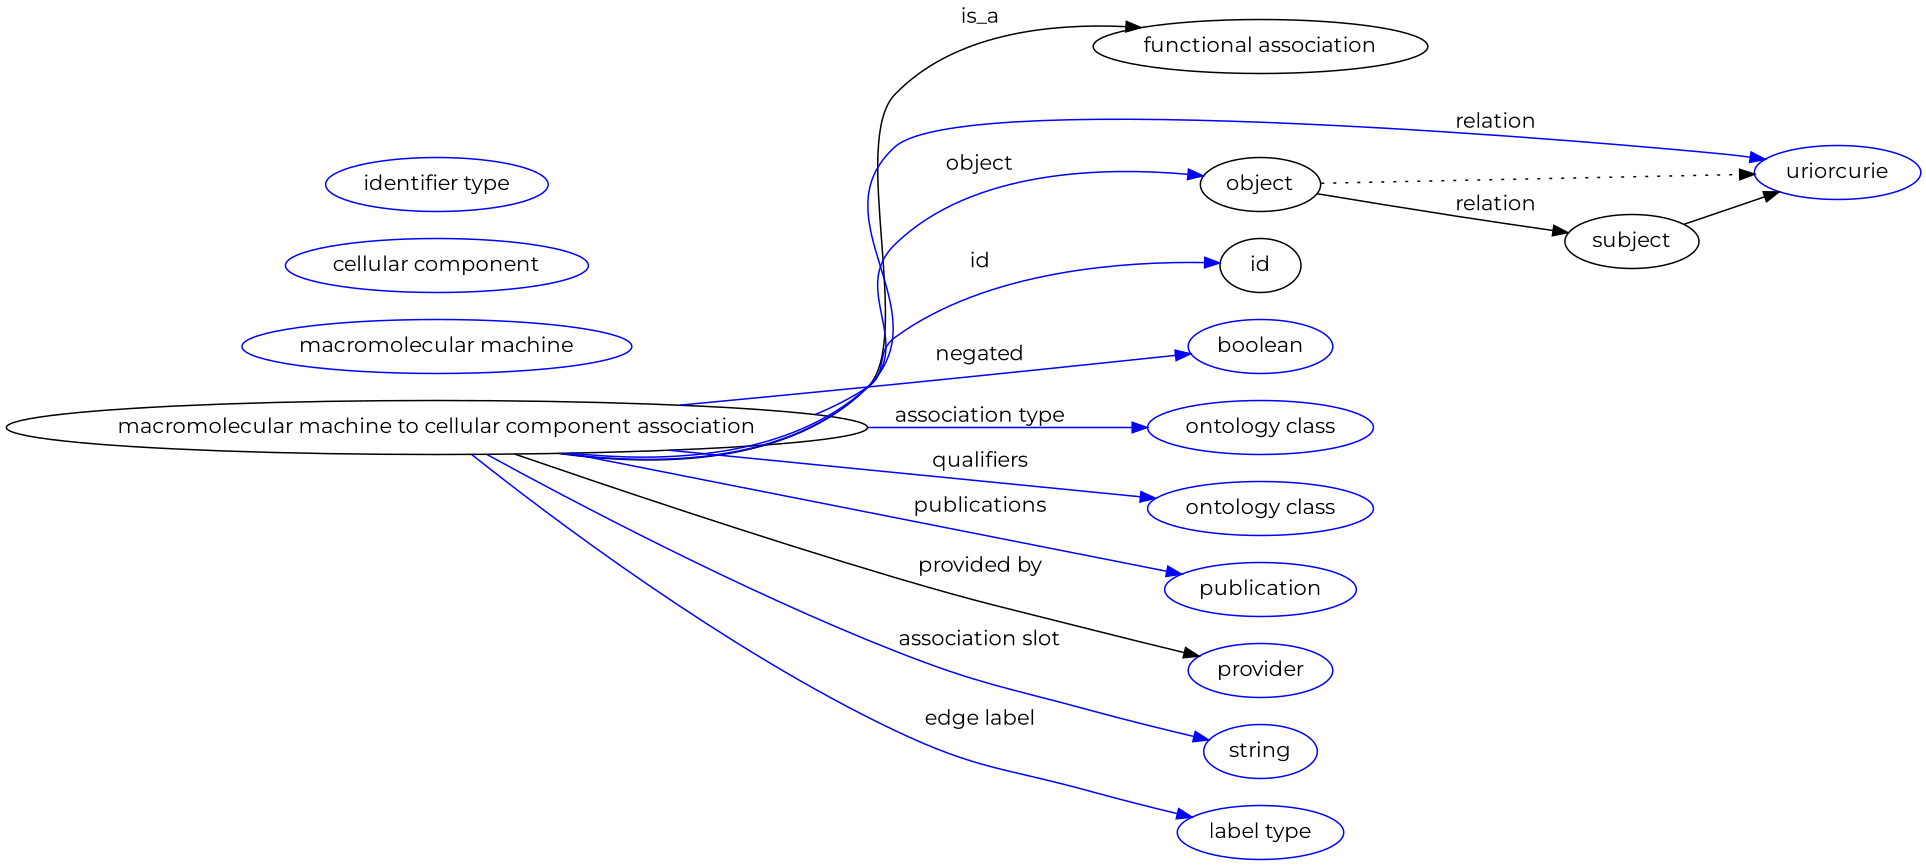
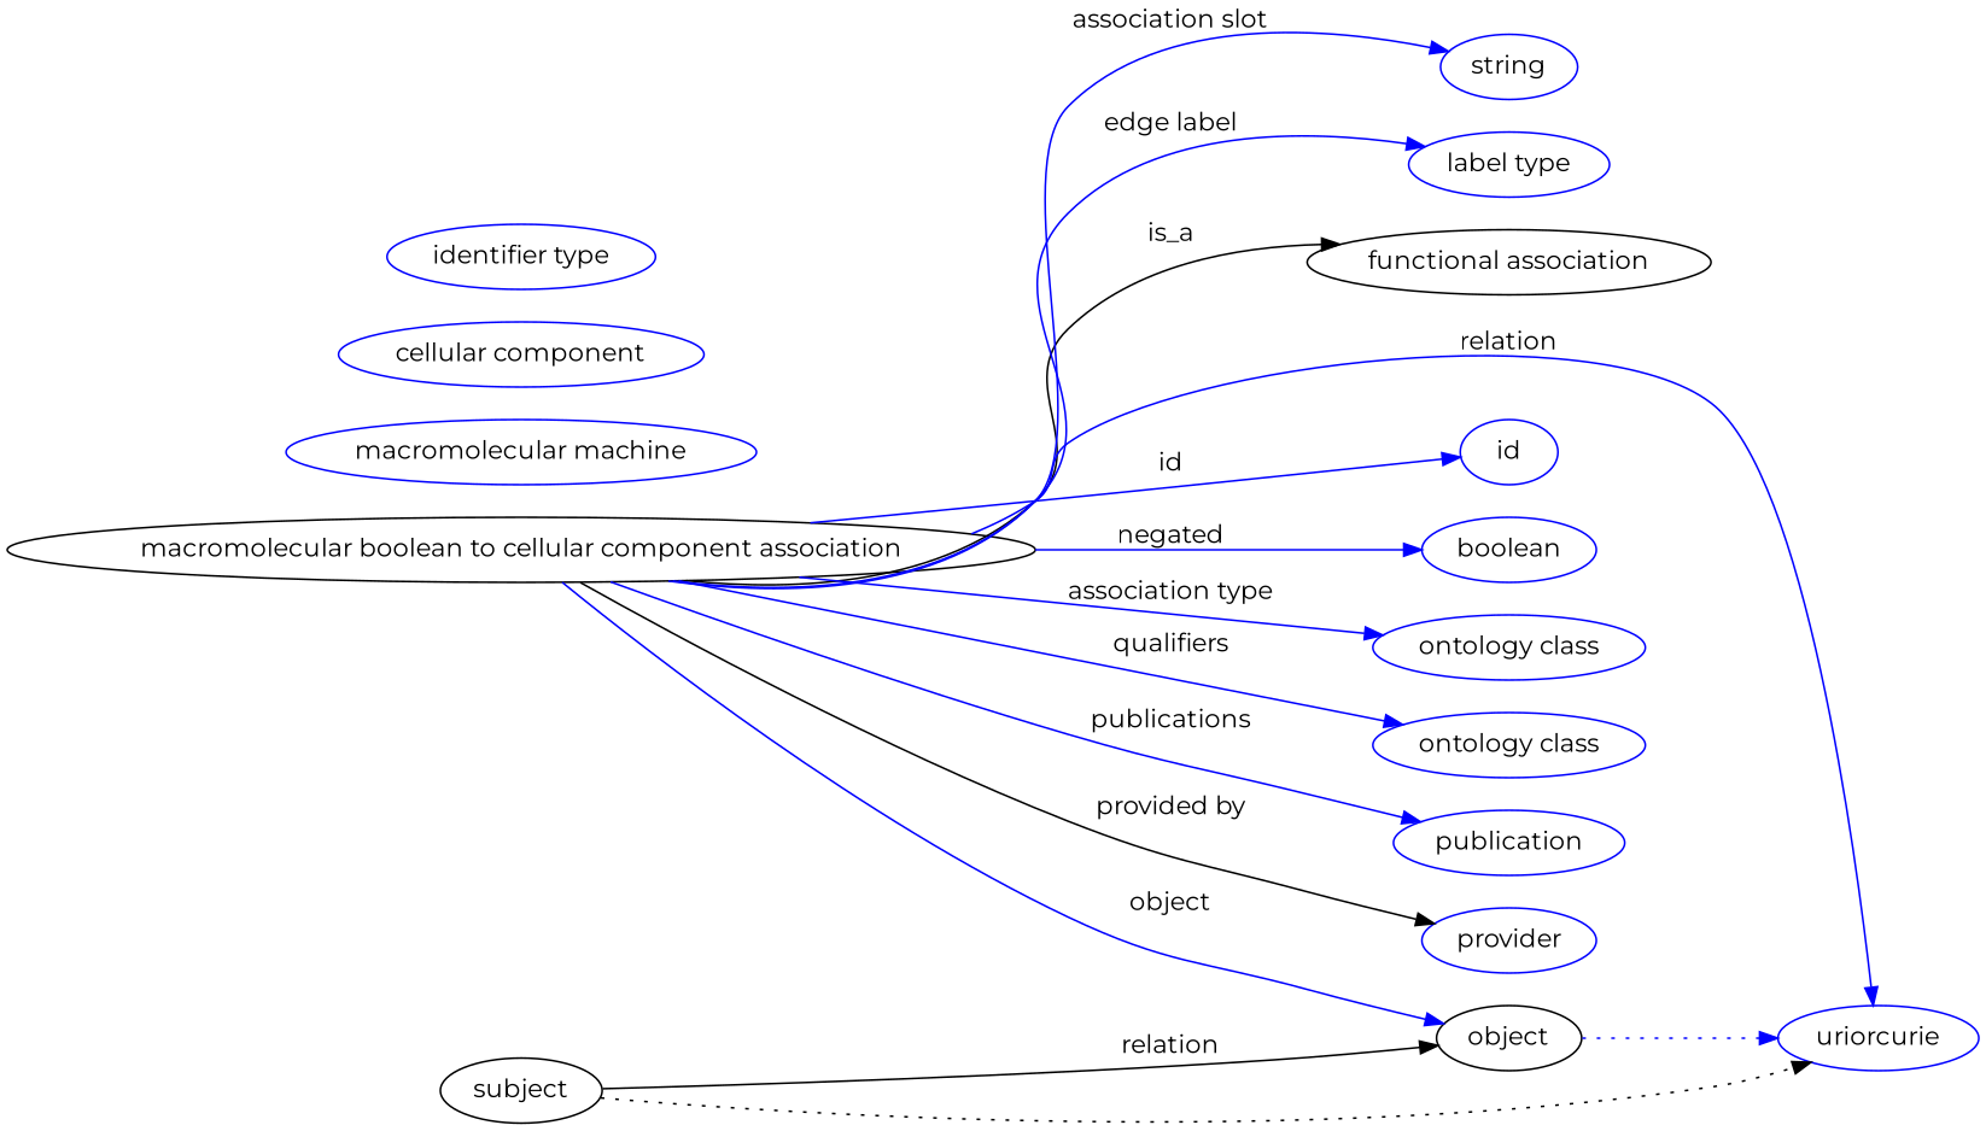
  digraph {
    fontname=Montserrat
    rankdir=LR
    node [fontname=Montserrat color=blue]
    edge [fontname=Montserrat color=blue style=solid]
-   n1 [height=0.5 label="macromolecular machine to cellular component association" width=6.1264 color=""]
+   n1 [height=0.5 label="macromolecular boolean to cellular component association" width=6.1264 color=""]
    "functional association" [height=0.5 width=2.4296 color=""]
    n3 [height=0.5 label=uriorcurie width=1.2492]
    object [height=0.5 width=0.88096 color=""]
-   id [height=0.5 width=0.75 color=""]
+   id [height=0.5 width=0.75]
    n6 [height=0.5 label=boolean width=1.0584]
    n7 [height=0.5 label="ontology class" width=1.6931]
    n8 [height=0.5 label="ontology class" width=1.6931]
    n9 [height=0.5 label=publication width=1.3859]
    n10 [height=0.5 label=provider width=1.1129]
    n11 [height=0.5 label=string width=0.8403]
    n12 [height=0.5 label="label type" width=1.2425]
    subject [height=0.5 width=0.97656 color=""]
    n14 [height=0.5 label="macromolecular machine" width=2.7701]
    n15 [height=0.5 label="cellular component" width=2.1702]
    n16 [height=0.5 label="identifier type" width=1.652]
    n1 -> "functional association" [label=is_a color="" style=""]
    n1 -> n3 [label=relation]
    n1 -> object [label=object]
    n1 -> id [label=id]
    n1 -> n6 [label=negated]
    n1 -> n7 [label="association type"]
    n1 -> n8 [label=qualifiers]
    n1 -> n9 [label=publications]
    n1 -> n10 [color=black label="provided by"]
    n1 -> n11 [label="association slot"]
    n1 -> n12 [label="edge label"]
-   object -> n3 [style=dotted color=""]
-   subject -> n3 [color=""]
-   object -> subject [label=relation color="" style=""]
+   object -> n3 [style=dotted]
+   subject -> n3 [style=dotted color=""]
+   subject -> object [label=relation color="" style=""]
  }
